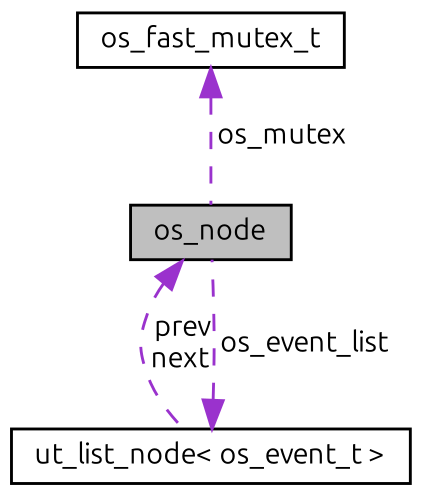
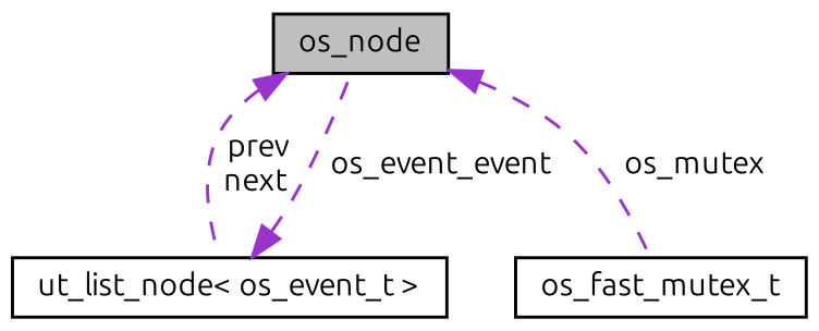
  digraph {
    fontname=Ubuntu
    node [color=black fontname=Ubuntu fontsize=10 shape=record]
    edge [color=darkorchid3 dir=back fontname=Ubuntu fontsize=10 labelfontname=FreeSans labelfontsize=10 style=dashed]
    n1 [fillcolor=grey75 fontcolor=black height=0.2 label=os_node style=filled width=0.4]
    n2 [height=0.2 label="ut_list_node\< os_event_t \>" width=0.4]
    n3 [height=0.2 label=os_fast_mutex_t width=0.4]
    n1 -> n2 [label=" prev\nnext"]
-   n2 -> n1 [label=" os_event_list"]
-   n3 -> n1 [label=" os_mutex"]
+   n2 -> n1 [label=" os_event_event"]
+   n1 -> n3 [label=" os_mutex"]
  }
